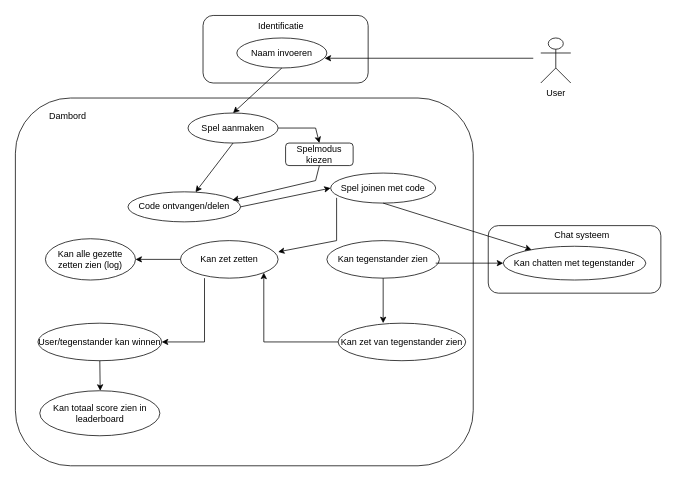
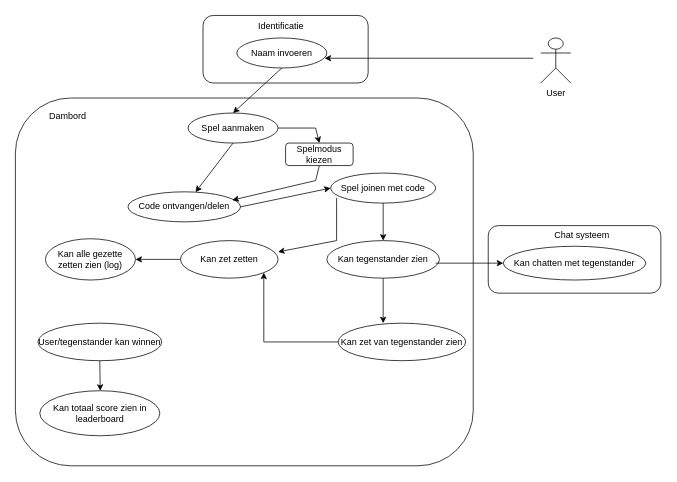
  <mxCell id="0" />
  <mxCell id="1" parent="0" />
  <mxCell id="2" value="" style="rounded=1;whiteSpace=wrap;html=1;" vertex="1" parent="1"><mxGeometry x="650" y="300" width="230" height="90" as="geometry" /></mxCell>
  <mxCell id="3" value="" style="rounded=1;whiteSpace=wrap;html=1;" vertex="1" parent="1"><mxGeometry x="270" y="20" width="220" height="90" as="geometry" /></mxCell>
  <mxCell id="4" value="" style="rounded=1;whiteSpace=wrap;html=1;" vertex="1" parent="1"><mxGeometry x="20" y="130" width="610" height="490" as="geometry" /></mxCell>
  <mxCell id="5" value="User" style="shape=umlActor;verticalLabelPosition=bottom;verticalAlign=top;html=1;outlineConnect=0;" parent="1" vertex="1"><mxGeometry x="720" y="50" width="40" height="60" as="geometry" /></mxCell>
  <mxCell id="6" value="Naam invoeren" style="ellipse;whiteSpace=wrap;html=1;" parent="1" vertex="1"><mxGeometry x="315" y="50" width="120" height="40" as="geometry" /></mxCell>
  <mxCell id="7" value="Spel aanmaken" style="ellipse;whiteSpace=wrap;html=1;" parent="1" vertex="1"><mxGeometry x="250" y="150" width="120" height="40" as="geometry" /></mxCell>
  <mxCell id="8" value="Spel joinen met code" style="ellipse;whiteSpace=wrap;html=1;" parent="1" vertex="1"><mxGeometry x="440" y="230" width="140" height="40" as="geometry" /></mxCell>
  <mxCell id="9" value="Code ontvangen/delen" style="ellipse;whiteSpace=wrap;html=1;" parent="1" vertex="1"><mxGeometry x="170" y="255" width="150" height="40" as="geometry" /></mxCell>
  <mxCell id="10" value="" style="endArrow=classic;html=1;rounded=0;exitX=0.5;exitY=1;exitDx=0;exitDy=0;entryX=0.5;entryY=0;entryDx=0;entryDy=0;" parent="1" source="6" target="7" edge="1"><mxGeometry width="50" height="50" relative="1" as="geometry"><mxPoint x="410" y="350" as="sourcePoint" /><mxPoint x="460" y="300" as="targetPoint" /></mxGeometry></mxCell>
  <mxCell id="11" value="" style="endArrow=classic;html=1;rounded=0;exitX=0.5;exitY=1;exitDx=0;exitDy=0;" parent="1" source="7" target="9" edge="1"><mxGeometry width="50" height="50" relative="1" as="geometry"><mxPoint x="410" y="350" as="sourcePoint" /><mxPoint x="310" y="220" as="targetPoint" /></mxGeometry></mxCell>
  <mxCell id="12" value="" style="endArrow=classic;html=1;rounded=0;exitX=1;exitY=0.5;exitDx=0;exitDy=0;entryX=0;entryY=0.5;entryDx=0;entryDy=0;" parent="1" source="9" target="8" edge="1"><mxGeometry width="50" height="50" relative="1" as="geometry"><mxPoint x="410" y="350" as="sourcePoint" /><mxPoint x="460" y="300" as="targetPoint" /></mxGeometry></mxCell>
  <mxCell id="13" value="Kan tegenstander zien" style="ellipse;whiteSpace=wrap;html=1;" parent="1" vertex="1"><mxGeometry x="435" y="320" width="150" height="50" as="geometry" /></mxCell>
- <mxCell id="14" value="" style="endArrow=classic;html=1;rounded=0;exitX=0.5;exitY=1;exitDx=0;exitDy=0;" parent="1" source="8" target="22" edge="1"><mxGeometry width="50" height="50" relative="1" as="geometry"><mxPoint x="410" y="410" as="sourcePoint" /><mxPoint x="460" y="360" as="targetPoint" /></mxGeometry></mxCell>
+ <mxCell id="14" value="" style="endArrow=classic;html=1;rounded=0;exitX=0.5;exitY=1;exitDx=0;exitDy=0;entryX=0.5;entryY=0;entryDx=0;entryDy=0;" parent="1" source="8" target="13" edge="1"><mxGeometry width="50" height="50" relative="1" as="geometry"><mxPoint x="410" y="410" as="sourcePoint" /><mxPoint x="460" y="360" as="targetPoint" /></mxGeometry></mxCell>
  <mxCell id="15" value="Kan zet zetten" style="ellipse;whiteSpace=wrap;html=1;" parent="1" vertex="1"><mxGeometry x="240" y="320" width="130" height="50" as="geometry" /></mxCell>
  <mxCell id="16" value="" style="endArrow=classic;html=1;rounded=0;entryX=1;entryY=0.3;entryDx=0;entryDy=0;entryPerimeter=0;exitX=0.057;exitY=0.825;exitDx=0;exitDy=0;exitPerimeter=0;" parent="1" source="8" target="15" edge="1"><mxGeometry width="50" height="50" relative="1" as="geometry"><mxPoint x="420" y="300" as="sourcePoint" /><mxPoint x="400" y="300" as="targetPoint" /><Array as="points"><mxPoint x="448" y="320" /></Array></mxGeometry></mxCell>
  <mxCell id="17" value="Kan zet van tegenstander zien" style="ellipse;whiteSpace=wrap;html=1;" parent="1" vertex="1"><mxGeometry x="450" y="430" width="170" height="50" as="geometry" /></mxCell>
  <mxCell id="18" value="" style="endArrow=classic;html=1;rounded=0;exitX=0.5;exitY=1;exitDx=0;exitDy=0;" parent="1" source="13" edge="1"><mxGeometry width="50" height="50" relative="1" as="geometry"><mxPoint x="410" y="410" as="sourcePoint" /><mxPoint x="510" y="430" as="targetPoint" /></mxGeometry></mxCell>
  <mxCell id="19" value="" style="endArrow=classic;html=1;rounded=0;entryX=1;entryY=1;entryDx=0;entryDy=0;exitX=0;exitY=0.5;exitDx=0;exitDy=0;" parent="1" source="17" target="15" edge="1"><mxGeometry width="50" height="50" relative="1" as="geometry"><mxPoint x="299" y="450" as="sourcePoint" /><mxPoint x="460" y="360" as="targetPoint" /><Array as="points"><mxPoint x="351" y="455" /></Array></mxGeometry></mxCell>
  <mxCell id="20" value="User/tegenstander kan winnen" style="ellipse;whiteSpace=wrap;html=1;" parent="1" vertex="1"><mxGeometry x="50" y="430" width="165" height="50" as="geometry" /></mxCell>
  <mxCell id="21" value="" style="endArrow=classic;html=1;rounded=0;entryX=0;entryY=0.5;entryDx=0;entryDy=0;" parent="1" edge="1" target="22"><mxGeometry width="50" height="50" relative="1" as="geometry"><mxPoint x="580" y="350" as="sourcePoint" /><mxPoint x="640" y="350" as="targetPoint" /></mxGeometry></mxCell>
  <mxCell id="22" value="Kan chatten met tegenstander" style="ellipse;whiteSpace=wrap;html=1;" parent="1" vertex="1"><mxGeometry x="670" y="327.5" width="190" height="45" as="geometry" /></mxCell>
- <mxCell id="23" value="" style="endArrow=classic;html=1;rounded=0;exitX=0.246;exitY=1;exitDx=0;exitDy=0;exitPerimeter=0;entryX=1;entryY=0.5;entryDx=0;entryDy=0;" parent="1" source="15" target="20" edge="1"><mxGeometry width="50" height="50" relative="1" as="geometry"><mxPoint x="410" y="440" as="sourcePoint" /><mxPoint x="460" y="390" as="targetPoint" /><Array as="points"><mxPoint x="272" y="455" /></Array></mxGeometry></mxCell>
  <mxCell id="24" value="" style="endArrow=classic;html=1;rounded=0;exitX=0.5;exitY=1;exitDx=0;exitDy=0;" parent="1" source="20" edge="1"><mxGeometry width="50" height="50" relative="1" as="geometry"><mxPoint x="410" y="380" as="sourcePoint" /><mxPoint x="133" y="520" as="targetPoint" /></mxGeometry></mxCell>
  <mxCell id="25" value="Kan totaal score zien in leaderboard" style="ellipse;whiteSpace=wrap;html=1;" parent="1" vertex="1"><mxGeometry x="52.5" y="520" width="160" height="60" as="geometry" /></mxCell>
  <mxCell id="26" value="Spelmodus kiezen" style="rounded=1;whiteSpace=wrap;html=1;" parent="1" vertex="1"><mxGeometry x="380" y="190" width="90" height="30" as="geometry" /></mxCell>
  <mxCell id="27" value="" style="endArrow=classic;html=1;rounded=0;exitX=1;exitY=0.5;exitDx=0;exitDy=0;entryX=0.5;entryY=0;entryDx=0;entryDy=0;" parent="1" source="7" target="26" edge="1"><mxGeometry width="50" height="50" relative="1" as="geometry"><mxPoint x="410" y="410" as="sourcePoint" /><mxPoint x="460" y="360" as="targetPoint" /><Array as="points"><mxPoint x="420" y="170" /></Array></mxGeometry></mxCell>
  <mxCell id="28" value="" style="endArrow=classic;html=1;rounded=0;exitX=0.5;exitY=1;exitDx=0;exitDy=0;entryX=0.927;entryY=0.275;entryDx=0;entryDy=0;entryPerimeter=0;" parent="1" source="26" target="9" edge="1"><mxGeometry width="50" height="50" relative="1" as="geometry"><mxPoint x="410" y="410" as="sourcePoint" /><mxPoint x="460" y="360" as="targetPoint" /><Array as="points"><mxPoint x="420" y="240" /></Array></mxGeometry></mxCell>
  <mxCell id="29" value="" style="endArrow=classic;html=1;rounded=0;exitX=0;exitY=0.5;exitDx=0;exitDy=0;" parent="1" source="15" target="30" edge="1"><mxGeometry width="50" height="50" relative="1" as="geometry"><mxPoint x="410" y="440" as="sourcePoint" /><mxPoint x="150" y="342" as="targetPoint" /></mxGeometry></mxCell>
  <mxCell id="30" value="Kan alle gezette zetten zien (log)" style="ellipse;whiteSpace=wrap;html=1;" parent="1" vertex="1"><mxGeometry x="60" y="317.5" width="120" height="55" as="geometry" /></mxCell>
  <mxCell id="31" value="" style="endArrow=classic;html=1;rounded=0;entryX=0.975;entryY=0.675;entryDx=0;entryDy=0;entryPerimeter=0;" edge="1" parent="1" target="6"><mxGeometry width="50" height="50" relative="1" as="geometry"><mxPoint x="710" y="77" as="sourcePoint" /><mxPoint x="840" y="360" as="targetPoint" /></mxGeometry></mxCell>
  <mxCell id="32" value="Dambord" style="text;html=1;strokeColor=none;fillColor=none;align=center;verticalAlign=middle;whiteSpace=wrap;rounded=0;" vertex="1" parent="1"><mxGeometry x="60" y="140" width="60" height="30" as="geometry" /></mxCell>
  <mxCell id="33" value="Identificatie" style="text;html=1;strokeColor=none;fillColor=none;align=center;verticalAlign=middle;whiteSpace=wrap;rounded=0;" vertex="1" parent="1"><mxGeometry x="344" y="20" width="60" height="30" as="geometry" /></mxCell>
  <mxCell id="34" value="Chat systeem" style="text;html=1;strokeColor=none;fillColor=none;align=center;verticalAlign=middle;whiteSpace=wrap;rounded=0;" vertex="1" parent="1"><mxGeometry x="730" y="297.5" width="90" height="30" as="geometry" /></mxCell>
